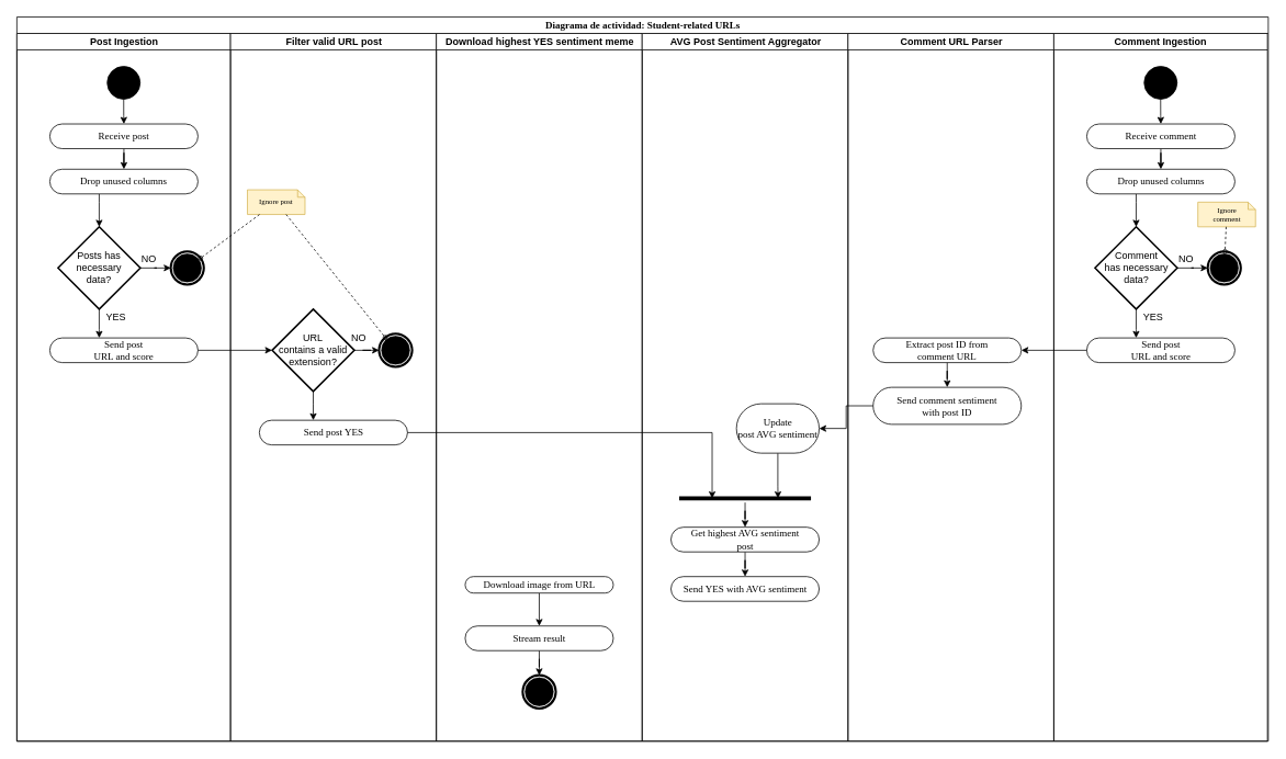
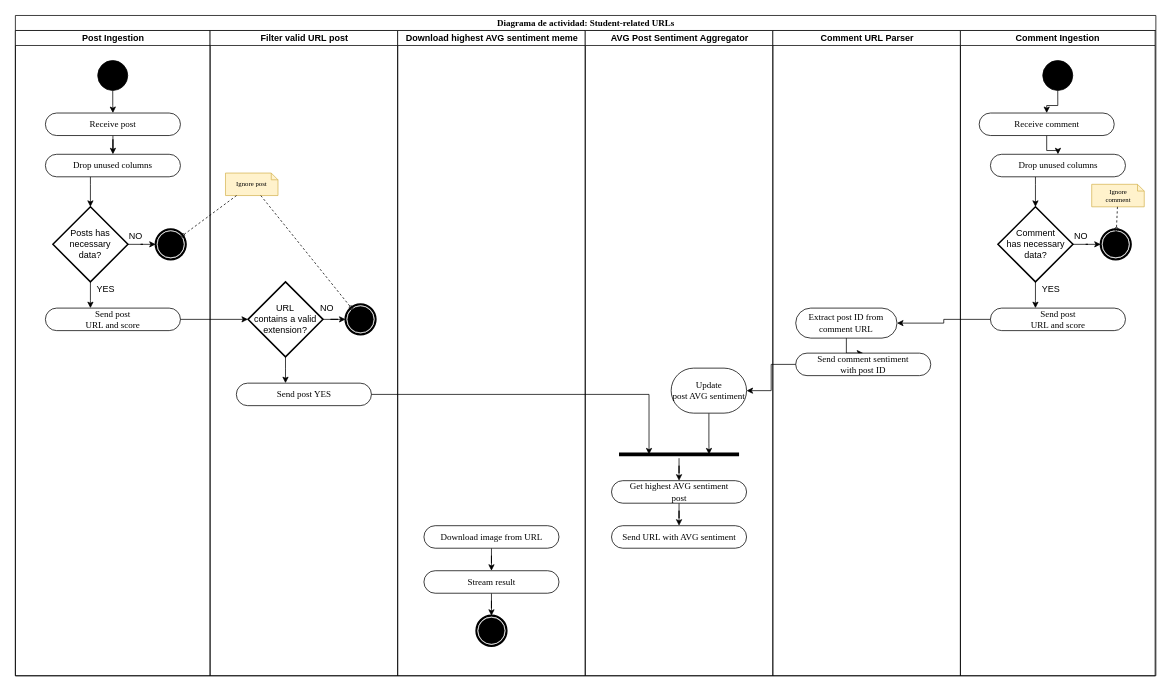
  <mxCell id="0" />
  <mxCell id="1" parent="0" />
  <mxCell id="2" value="Diagrama de actividad: Student-related URLs" style="swimlane;html=1;childLayout=stackLayout;startSize=20;rounded=0;shadow=0;comic=0;labelBackgroundColor=none;strokeWidth=1;fontFamily=Verdana;fontSize=12;align=center;" parent="1" vertex="1"><mxGeometry x="20" y="20" width="1520" height="880" as="geometry" /></mxCell>
  <mxCell id="3" value="Post Ingestion" style="swimlane;html=1;startSize=20;" parent="2" vertex="1"><mxGeometry y="20" width="259.5" height="860" as="geometry" /></mxCell>
  <mxCell id="4" style="edgeStyle=orthogonalEdgeStyle;rounded=0;orthogonalLoop=1;jettySize=auto;html=1;" parent="3" source="5" target="7" edge="1"><mxGeometry relative="1" as="geometry" /></mxCell>
  <mxCell id="5" value="Receive post" style="rounded=1;whiteSpace=wrap;html=1;shadow=0;comic=0;labelBackgroundColor=none;strokeWidth=1;fontFamily=Verdana;fontSize=12;align=center;arcSize=50;" parent="3" vertex="1"><mxGeometry x="40" y="110" width="180" height="30" as="geometry" /></mxCell>
  <mxCell id="6" style="edgeStyle=orthogonalEdgeStyle;rounded=0;orthogonalLoop=1;jettySize=auto;html=1;" parent="3" source="7" target="10" edge="1"><mxGeometry relative="1" as="geometry"><Array as="points"><mxPoint x="100" y="205" /><mxPoint x="100" y="205" /></Array></mxGeometry></mxCell>
  <mxCell id="7" value="Drop unused columns" style="rounded=1;whiteSpace=wrap;html=1;shadow=0;comic=0;labelBackgroundColor=none;strokeWidth=1;fontFamily=Verdana;fontSize=12;align=center;arcSize=50;" parent="3" vertex="1"><mxGeometry x="40" y="165" width="180" height="30" as="geometry" /></mxCell>
  <mxCell id="8" style="edgeStyle=orthogonalEdgeStyle;rounded=0;orthogonalLoop=1;jettySize=auto;html=1;" parent="3" source="10" target="11" edge="1"><mxGeometry relative="1" as="geometry" /></mxCell>
  <mxCell id="9" style="edgeStyle=orthogonalEdgeStyle;rounded=0;orthogonalLoop=1;jettySize=auto;html=1;fontSize=9;" parent="3" source="10" target="13" edge="1"><mxGeometry relative="1" as="geometry"><Array as="points"><mxPoint x="100" y="360" /><mxPoint x="100" y="360" /></Array></mxGeometry></mxCell>
  <mxCell id="10" value="Posts has&lt;br&gt;necessary&lt;br&gt;data?" style="strokeWidth=2;html=1;shape=mxgraph.flowchart.decision;whiteSpace=wrap;" parent="3" vertex="1"><mxGeometry x="50" y="235" width="100" height="100" as="geometry" /></mxCell>
  <mxCell id="11" value="" style="shape=mxgraph.bpmn.shape;html=1;verticalLabelPosition=bottom;labelBackgroundColor=#ffffff;verticalAlign=top;perimeter=ellipsePerimeter;outline=end;symbol=terminate;rounded=0;shadow=0;comic=0;strokeWidth=1;fontFamily=Verdana;fontSize=12;align=center;" parent="3" vertex="1"><mxGeometry x="187" y="265" width="40" height="40" as="geometry" /></mxCell>
  <mxCell id="12" value="NO" style="text;html=1;align=center;verticalAlign=middle;resizable=0;points=[];autosize=1;strokeColor=none;fillColor=none;" parent="3" vertex="1"><mxGeometry x="145" y="265" width="30" height="20" as="geometry" /></mxCell>
  <mxCell id="13" value="Send post&lt;br&gt;URL and score" style="rounded=1;whiteSpace=wrap;html=1;shadow=0;comic=0;labelBackgroundColor=none;strokeWidth=1;fontFamily=Verdana;fontSize=12;align=center;arcSize=50;" parent="3" vertex="1"><mxGeometry x="40" y="370" width="180" height="30" as="geometry" /></mxCell>
  <mxCell id="14" value="YES" style="text;html=1;align=center;verticalAlign=middle;resizable=0;points=[];autosize=1;strokeColor=none;fillColor=none;" parent="3" vertex="1"><mxGeometry x="100" y="335" width="40" height="20" as="geometry" /></mxCell>
  <mxCell id="15" style="edgeStyle=orthogonalEdgeStyle;rounded=0;orthogonalLoop=1;jettySize=auto;html=1;" parent="3" source="16" target="5" edge="1"><mxGeometry relative="1" as="geometry" /></mxCell>
  <mxCell id="16" value="" style="ellipse;whiteSpace=wrap;html=1;rounded=0;shadow=0;comic=0;labelBackgroundColor=none;strokeWidth=1;fillColor=#000000;fontFamily=Verdana;fontSize=12;align=center;" parent="3" vertex="1"><mxGeometry x="109.75" y="40" width="40" height="40" as="geometry" /></mxCell>
  <mxCell id="17" value="Filter valid URL post" style="swimlane;html=1;startSize=20;" parent="2" vertex="1"><mxGeometry x="259.5" y="20" width="250" height="860" as="geometry" /></mxCell>
  <mxCell id="18" style="edgeStyle=orthogonalEdgeStyle;rounded=0;orthogonalLoop=1;jettySize=auto;html=1;" parent="17" source="20" target="21" edge="1"><mxGeometry relative="1" as="geometry" /></mxCell>
  <mxCell id="19" style="edgeStyle=orthogonalEdgeStyle;rounded=0;orthogonalLoop=1;jettySize=auto;html=1;" parent="17" source="20" target="25" edge="1"><mxGeometry relative="1" as="geometry"><Array as="points"><mxPoint x="100" y="450" /><mxPoint x="100" y="450" /></Array></mxGeometry></mxCell>
  <mxCell id="20" value="URL&lt;br&gt;contains a valid&lt;br&gt;extension?" style="strokeWidth=2;html=1;shape=mxgraph.flowchart.decision;whiteSpace=wrap;" parent="17" vertex="1"><mxGeometry x="50.5" y="335" width="100" height="100" as="geometry" /></mxCell>
  <mxCell id="21" value="" style="shape=mxgraph.bpmn.shape;html=1;verticalLabelPosition=bottom;labelBackgroundColor=#ffffff;verticalAlign=top;perimeter=ellipsePerimeter;outline=end;symbol=terminate;rounded=0;shadow=0;comic=0;strokeWidth=1;fontFamily=Verdana;fontSize=12;align=center;" parent="17" vertex="1"><mxGeometry x="180.5" y="365" width="40" height="40" as="geometry" /></mxCell>
  <mxCell id="22" value="NO" style="text;html=1;align=center;verticalAlign=middle;resizable=0;points=[];autosize=1;strokeColor=none;fillColor=none;" parent="17" vertex="1"><mxGeometry x="140.5" y="360" width="30" height="20" as="geometry" /></mxCell>
  <mxCell id="23" value="Ignore post" style="shape=note;whiteSpace=wrap;html=1;rounded=0;shadow=0;comic=0;labelBackgroundColor=none;strokeWidth=1;fontFamily=Verdana;fontSize=9;align=center;size=9;fillColor=#fff2cc;strokeColor=#d6b656;" parent="17" vertex="1"><mxGeometry x="20.5" y="190" width="70" height="30" as="geometry" /></mxCell>
  <mxCell id="24" style="edgeStyle=none;rounded=0;html=1;dashed=1;labelBackgroundColor=none;startArrow=none;startFill=0;startSize=5;endArrow=oval;endFill=0;endSize=5;jettySize=auto;orthogonalLoop=1;strokeWidth=1;fontFamily=Verdana;fontSize=12" parent="17" source="23" target="21" edge="1"><mxGeometry relative="1" as="geometry"><mxPoint x="45.234" y="230" as="sourcePoint" /><mxPoint x="-26.455" y="283.06" as="targetPoint" /></mxGeometry></mxCell>
  <mxCell id="25" value="Send post YES" style="rounded=1;whiteSpace=wrap;html=1;shadow=0;comic=0;labelBackgroundColor=none;strokeWidth=1;fontFamily=Verdana;fontSize=12;align=center;arcSize=50;" parent="17" vertex="1"><mxGeometry x="35" y="470" width="180" height="30" as="geometry" /></mxCell>
- <mxCell id="26" value="Download highest YES sentiment meme" style="swimlane;html=1;startSize=20;" parent="2" vertex="1"><mxGeometry x="509.5" y="20" width="250" height="860" as="geometry" /></mxCell>
+ <mxCell id="26" value="Download highest AVG sentiment meme" style="swimlane;html=1;startSize=20;" parent="2" vertex="1"><mxGeometry x="509.5" y="20" width="250" height="860" as="geometry" /></mxCell>
  <mxCell id="27" value="" style="shape=mxgraph.bpmn.shape;html=1;verticalLabelPosition=bottom;labelBackgroundColor=#ffffff;verticalAlign=top;perimeter=ellipsePerimeter;outline=end;symbol=terminate;rounded=0;shadow=0;comic=0;strokeWidth=1;fontFamily=Verdana;fontSize=12;align=center;" parent="26" vertex="1"><mxGeometry x="105" y="780" width="40" height="40" as="geometry" /></mxCell>
  <mxCell id="28" style="edgeStyle=orthogonalEdgeStyle;rounded=0;orthogonalLoop=1;jettySize=auto;html=1;" edge="1" parent="26" source="29" target="31"><mxGeometry relative="1" as="geometry" /></mxCell>
- <mxCell id="29" value="Download image from URL" style="rounded=1;whiteSpace=wrap;html=1;shadow=0;comic=0;labelBackgroundColor=none;strokeWidth=1;fontFamily=Verdana;fontSize=12;align=center;arcSize=50;" vertex="1" parent="26"><mxGeometry x="35" y="660" width="180" height="20" as="geometry" /></mxCell>
+ <mxCell id="29" value="Download image from URL" style="rounded=1;whiteSpace=wrap;html=1;shadow=0;comic=0;labelBackgroundColor=none;strokeWidth=1;fontFamily=Verdana;fontSize=12;align=center;arcSize=50;" vertex="1" parent="26"><mxGeometry x="35" y="660" width="180" height="30" as="geometry" /></mxCell>
  <mxCell id="30" style="edgeStyle=orthogonalEdgeStyle;rounded=0;orthogonalLoop=1;jettySize=auto;html=1;" edge="1" parent="26" source="31" target="27"><mxGeometry relative="1" as="geometry" /></mxCell>
  <mxCell id="31" value="Stream result" style="rounded=1;whiteSpace=wrap;html=1;shadow=0;comic=0;labelBackgroundColor=none;strokeWidth=1;fontFamily=Verdana;fontSize=12;align=center;arcSize=50;" vertex="1" parent="26"><mxGeometry x="35" y="720" width="180" height="30" as="geometry" /></mxCell>
  <mxCell id="32" value="AVG Post Sentiment Aggregator" style="swimlane;html=1;startSize=20;" parent="2" vertex="1"><mxGeometry x="759.5" y="20" width="250" height="860" as="geometry" /></mxCell>
  <mxCell id="33" style="edgeStyle=orthogonalEdgeStyle;rounded=0;orthogonalLoop=1;jettySize=auto;html=1;" parent="32" source="34" target="36" edge="1"><mxGeometry relative="1" as="geometry" /></mxCell>
  <mxCell id="34" value="" style="line;strokeWidth=5;html=1;" parent="32" vertex="1"><mxGeometry x="45" y="560" width="160" height="10" as="geometry" /></mxCell>
  <mxCell id="35" style="edgeStyle=orthogonalEdgeStyle;rounded=0;orthogonalLoop=1;jettySize=auto;html=1;" edge="1" parent="32" source="36" target="39"><mxGeometry relative="1" as="geometry" /></mxCell>
  <mxCell id="36" value="Get highest AVG sentiment&lt;br&gt;post" style="rounded=1;whiteSpace=wrap;html=1;shadow=0;comic=0;labelBackgroundColor=none;strokeWidth=1;fontFamily=Verdana;fontSize=12;align=center;arcSize=50;" parent="32" vertex="1"><mxGeometry x="35" y="600" width="180" height="30" as="geometry" /></mxCell>
  <mxCell id="37" style="edgeStyle=orthogonalEdgeStyle;rounded=0;orthogonalLoop=1;jettySize=auto;html=1;entryX=0.75;entryY=0.5;entryDx=0;entryDy=0;entryPerimeter=0;" edge="1" parent="32" source="38" target="34"><mxGeometry relative="1" as="geometry"><Array as="points"><mxPoint x="165" y="550" /><mxPoint x="165" y="550" /></Array></mxGeometry></mxCell>
  <mxCell id="38" value="Update&lt;br&gt;post AVG sentiment" style="rounded=1;whiteSpace=wrap;html=1;shadow=0;comic=0;labelBackgroundColor=none;strokeWidth=1;fontFamily=Verdana;fontSize=12;align=center;arcSize=50;" vertex="1" parent="32"><mxGeometry x="114.5" y="450" width="100.5" height="60" as="geometry" /></mxCell>
- <mxCell id="39" value="Send YES with AVG sentiment" style="rounded=1;whiteSpace=wrap;html=1;shadow=0;comic=0;labelBackgroundColor=none;strokeWidth=1;fontFamily=Verdana;fontSize=12;align=center;arcSize=50;" vertex="1" parent="32"><mxGeometry x="35" y="660" width="180" height="30" as="geometry" /></mxCell>
+ <mxCell id="39" value="Send URL with AVG sentiment" style="rounded=1;whiteSpace=wrap;html=1;shadow=0;comic=0;labelBackgroundColor=none;strokeWidth=1;fontFamily=Verdana;fontSize=12;align=center;arcSize=50;" vertex="1" parent="32"><mxGeometry x="35" y="660" width="180" height="30" as="geometry" /></mxCell>
  <mxCell id="40" value="Comment URL Parser" style="swimlane;html=1;startSize=20;" parent="2" vertex="1"><mxGeometry x="1009.5" y="20" width="250" height="860" as="geometry" /></mxCell>
  <mxCell id="41" style="edgeStyle=orthogonalEdgeStyle;rounded=0;orthogonalLoop=1;jettySize=auto;html=1;" parent="40" source="42" target="43" edge="1"><mxGeometry relative="1" as="geometry" /></mxCell>
- <mxCell id="42" value="Extract post ID from&lt;br&gt;comment URL" style="rounded=1;whiteSpace=wrap;html=1;shadow=0;comic=0;labelBackgroundColor=none;strokeWidth=1;fontFamily=Verdana;fontSize=12;align=center;arcSize=50;" parent="40" vertex="1"><mxGeometry x="30.5" y="370" width="180" height="30" as="geometry" /></mxCell>
- <mxCell id="43" value="Send comment sentiment&lt;br&gt;with post ID" style="rounded=1;whiteSpace=wrap;html=1;shadow=0;comic=0;labelBackgroundColor=none;strokeWidth=1;fontFamily=Verdana;fontSize=12;align=center;arcSize=50;" parent="40" vertex="1"><mxGeometry x="30.5" y="430" width="180" height="45" as="geometry" /></mxCell>
+ <mxCell id="42" value="Extract post ID from&lt;br&gt;comment URL" style="rounded=1;whiteSpace=wrap;html=1;shadow=0;comic=0;labelBackgroundColor=none;strokeWidth=1;fontFamily=Verdana;fontSize=12;align=center;arcSize=50;" parent="40" vertex="1"><mxGeometry x="30.5" y="370" width="135" height="40" as="geometry" /></mxCell>
+ <mxCell id="43" value="Send comment sentiment&lt;br&gt;with post ID" style="rounded=1;whiteSpace=wrap;html=1;shadow=0;comic=0;labelBackgroundColor=none;strokeWidth=1;fontFamily=Verdana;fontSize=12;align=center;arcSize=50;" parent="40" vertex="1"><mxGeometry x="30.5" y="430" width="180" height="30" as="geometry" /></mxCell>
  <mxCell id="44" style="edgeStyle=orthogonalEdgeStyle;rounded=0;orthogonalLoop=1;jettySize=auto;html=1;" parent="2" source="13" target="20" edge="1"><mxGeometry relative="1" as="geometry" /></mxCell>
  <mxCell id="45" style="edgeStyle=none;rounded=0;html=1;dashed=1;labelBackgroundColor=none;startArrow=none;startFill=0;startSize=5;endArrow=oval;endFill=0;endSize=5;jettySize=auto;orthogonalLoop=1;strokeWidth=1;fontFamily=Verdana;fontSize=12" parent="2" source="23" target="11" edge="1"><mxGeometry relative="1" as="geometry" /></mxCell>
  <mxCell id="46" style="edgeStyle=orthogonalEdgeStyle;rounded=0;orthogonalLoop=1;jettySize=auto;html=1;entryX=0.25;entryY=0.5;entryDx=0;entryDy=0;entryPerimeter=0;" parent="2" source="25" target="34" edge="1"><mxGeometry relative="1" as="geometry" /></mxCell>
  <mxCell id="47" value="Comment Ingestion" style="swimlane;html=1;startSize=20;" parent="2" vertex="1"><mxGeometry x="1259.5" y="20" width="259.5" height="860" as="geometry" /></mxCell>
  <mxCell id="48" style="edgeStyle=orthogonalEdgeStyle;rounded=0;orthogonalLoop=1;jettySize=auto;html=1;" parent="47" source="49" target="51" edge="1"><mxGeometry relative="1" as="geometry" /></mxCell>
- <mxCell id="49" value="Receive comment" style="rounded=1;whiteSpace=wrap;html=1;shadow=0;comic=0;labelBackgroundColor=none;strokeWidth=1;fontFamily=Verdana;fontSize=12;align=center;arcSize=50;" parent="47" vertex="1"><mxGeometry x="40" y="110" width="180" height="30" as="geometry" /></mxCell>
+ <mxCell id="49" value="Receive comment" style="rounded=1;whiteSpace=wrap;html=1;shadow=0;comic=0;labelBackgroundColor=none;strokeWidth=1;fontFamily=Verdana;fontSize=12;align=center;arcSize=50;" parent="47" vertex="1"><mxGeometry x="25" y="110" width="180" height="30" as="geometry" /></mxCell>
  <mxCell id="50" style="edgeStyle=orthogonalEdgeStyle;rounded=0;orthogonalLoop=1;jettySize=auto;html=1;" parent="47" source="51" target="54" edge="1"><mxGeometry relative="1" as="geometry"><Array as="points"><mxPoint x="100" y="205" /><mxPoint x="100" y="205" /></Array></mxGeometry></mxCell>
  <mxCell id="51" value="Drop unused columns" style="rounded=1;whiteSpace=wrap;html=1;shadow=0;comic=0;labelBackgroundColor=none;strokeWidth=1;fontFamily=Verdana;fontSize=12;align=center;arcSize=50;" parent="47" vertex="1"><mxGeometry x="40" y="165" width="180" height="30" as="geometry" /></mxCell>
  <mxCell id="52" style="edgeStyle=orthogonalEdgeStyle;rounded=0;orthogonalLoop=1;jettySize=auto;html=1;" parent="47" source="54" target="55" edge="1"><mxGeometry relative="1" as="geometry" /></mxCell>
  <mxCell id="53" style="edgeStyle=orthogonalEdgeStyle;rounded=0;orthogonalLoop=1;jettySize=auto;html=1;fontSize=9;" parent="47" source="54" target="57" edge="1"><mxGeometry relative="1" as="geometry"><Array as="points"><mxPoint x="100" y="360" /><mxPoint x="100" y="360" /></Array></mxGeometry></mxCell>
  <mxCell id="54" value="Comment&lt;br&gt;has necessary&lt;br&gt;data?" style="strokeWidth=2;html=1;shape=mxgraph.flowchart.decision;whiteSpace=wrap;" parent="47" vertex="1"><mxGeometry x="50" y="235" width="100" height="100" as="geometry" /></mxCell>
  <mxCell id="55" value="" style="shape=mxgraph.bpmn.shape;html=1;verticalLabelPosition=bottom;labelBackgroundColor=#ffffff;verticalAlign=top;perimeter=ellipsePerimeter;outline=end;symbol=terminate;rounded=0;shadow=0;comic=0;strokeWidth=1;fontFamily=Verdana;fontSize=12;align=center;" parent="47" vertex="1"><mxGeometry x="187" y="265" width="40" height="40" as="geometry" /></mxCell>
  <mxCell id="56" value="NO" style="text;html=1;align=center;verticalAlign=middle;resizable=0;points=[];autosize=1;strokeColor=none;fillColor=none;" parent="47" vertex="1"><mxGeometry x="145" y="265" width="30" height="20" as="geometry" /></mxCell>
  <mxCell id="57" value="Send post&lt;br&gt;URL and score" style="rounded=1;whiteSpace=wrap;html=1;shadow=0;comic=0;labelBackgroundColor=none;strokeWidth=1;fontFamily=Verdana;fontSize=12;align=center;arcSize=50;" parent="47" vertex="1"><mxGeometry x="40" y="370" width="180" height="30" as="geometry" /></mxCell>
  <mxCell id="58" value="YES" style="text;html=1;align=center;verticalAlign=middle;resizable=0;points=[];autosize=1;strokeColor=none;fillColor=none;" parent="47" vertex="1"><mxGeometry x="100" y="335" width="40" height="20" as="geometry" /></mxCell>
  <mxCell id="59" style="edgeStyle=orthogonalEdgeStyle;rounded=0;orthogonalLoop=1;jettySize=auto;html=1;" parent="47" source="60" target="49" edge="1"><mxGeometry relative="1" as="geometry" /></mxCell>
  <mxCell id="60" value="" style="ellipse;whiteSpace=wrap;html=1;rounded=0;shadow=0;comic=0;labelBackgroundColor=none;strokeWidth=1;fillColor=#000000;fontFamily=Verdana;fontSize=12;align=center;" parent="47" vertex="1"><mxGeometry x="109.75" y="40" width="40" height="40" as="geometry" /></mxCell>
  <mxCell id="61" value="Ignore&lt;br&gt;comment" style="shape=note;whiteSpace=wrap;html=1;rounded=0;shadow=0;comic=0;labelBackgroundColor=none;strokeWidth=1;fontFamily=Verdana;fontSize=9;align=center;size=9;fillColor=#fff2cc;strokeColor=#d6b656;" parent="47" vertex="1"><mxGeometry x="175" y="205" width="70" height="30" as="geometry" /></mxCell>
  <mxCell id="62" style="edgeStyle=none;rounded=0;html=1;dashed=1;labelBackgroundColor=none;startArrow=none;startFill=0;startSize=5;endArrow=oval;endFill=0;endSize=5;jettySize=auto;orthogonalLoop=1;strokeWidth=1;fontFamily=Verdana;fontSize=12" parent="47" source="61" target="55" edge="1"><mxGeometry relative="1" as="geometry"><mxPoint x="-1172.411" y="230" as="sourcePoint" /><mxPoint x="-1052.009" y="379.395" as="targetPoint" /></mxGeometry></mxCell>
  <mxCell id="63" style="edgeStyle=orthogonalEdgeStyle;rounded=0;orthogonalLoop=1;jettySize=auto;html=1;" parent="2" source="57" target="42" edge="1"><mxGeometry relative="1" as="geometry" /></mxCell>
  <mxCell id="64" style="edgeStyle=orthogonalEdgeStyle;rounded=0;orthogonalLoop=1;jettySize=auto;html=1;" edge="1" parent="2" source="43" target="38"><mxGeometry relative="1" as="geometry" /></mxCell>
